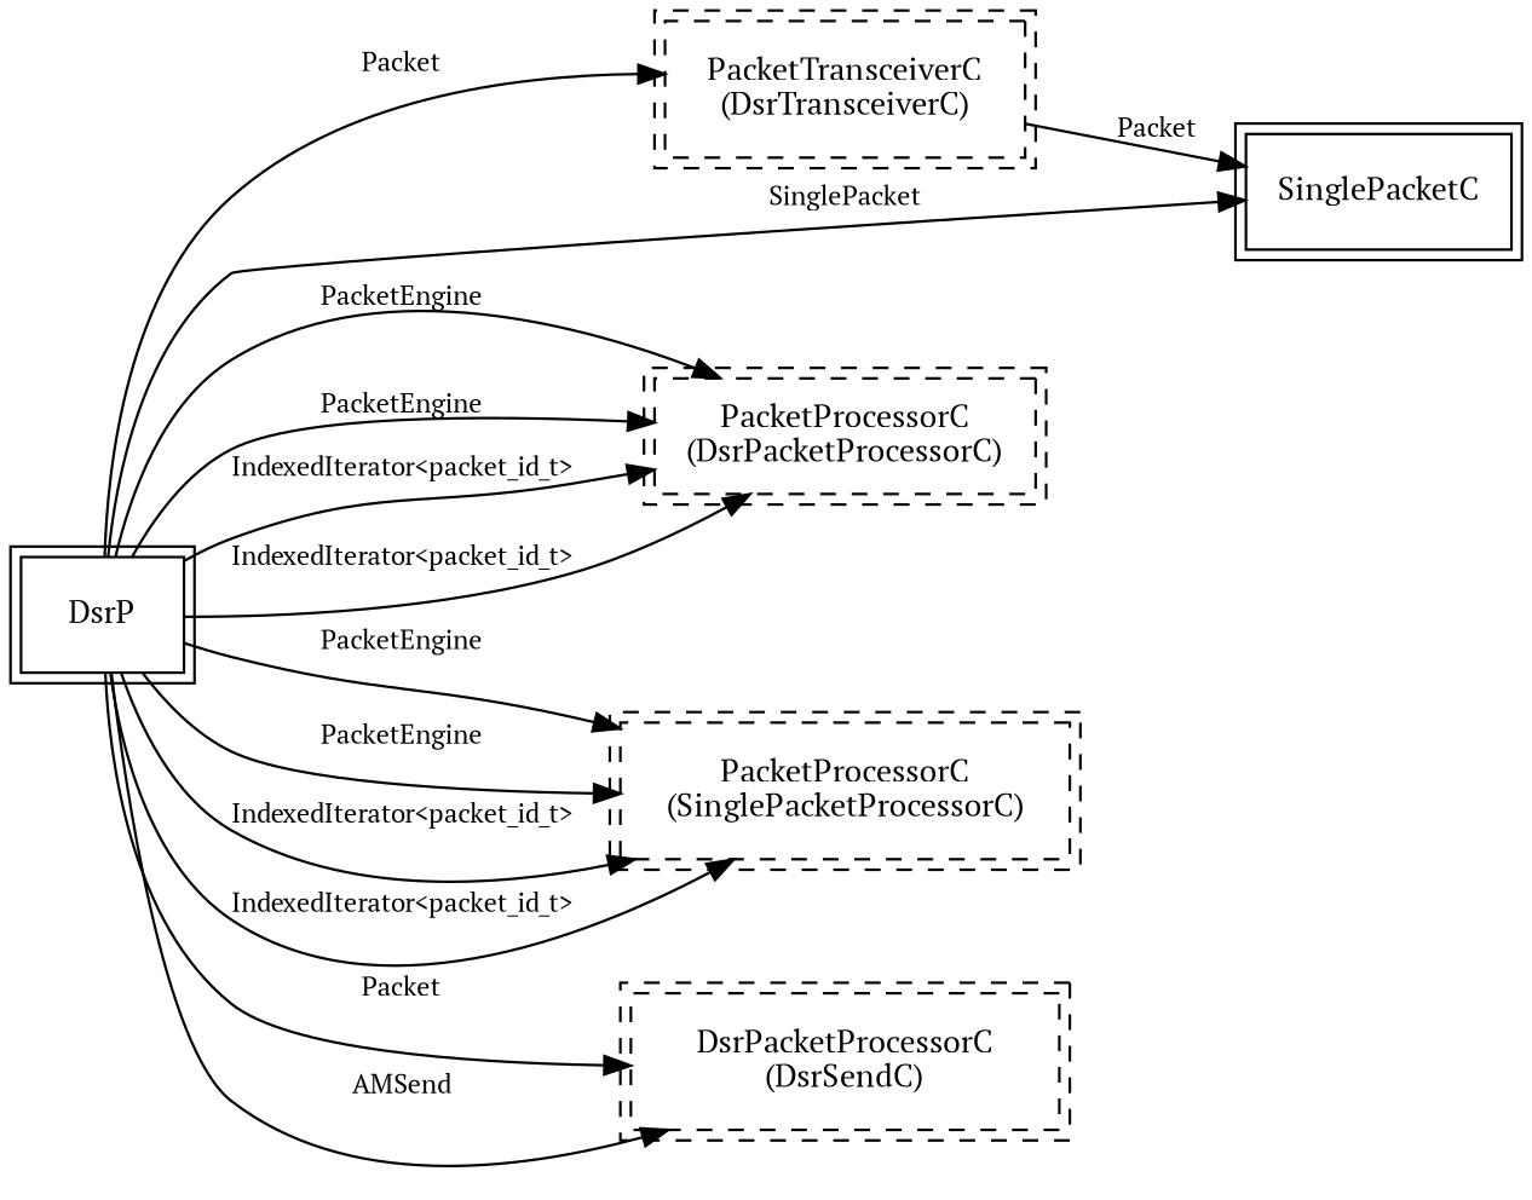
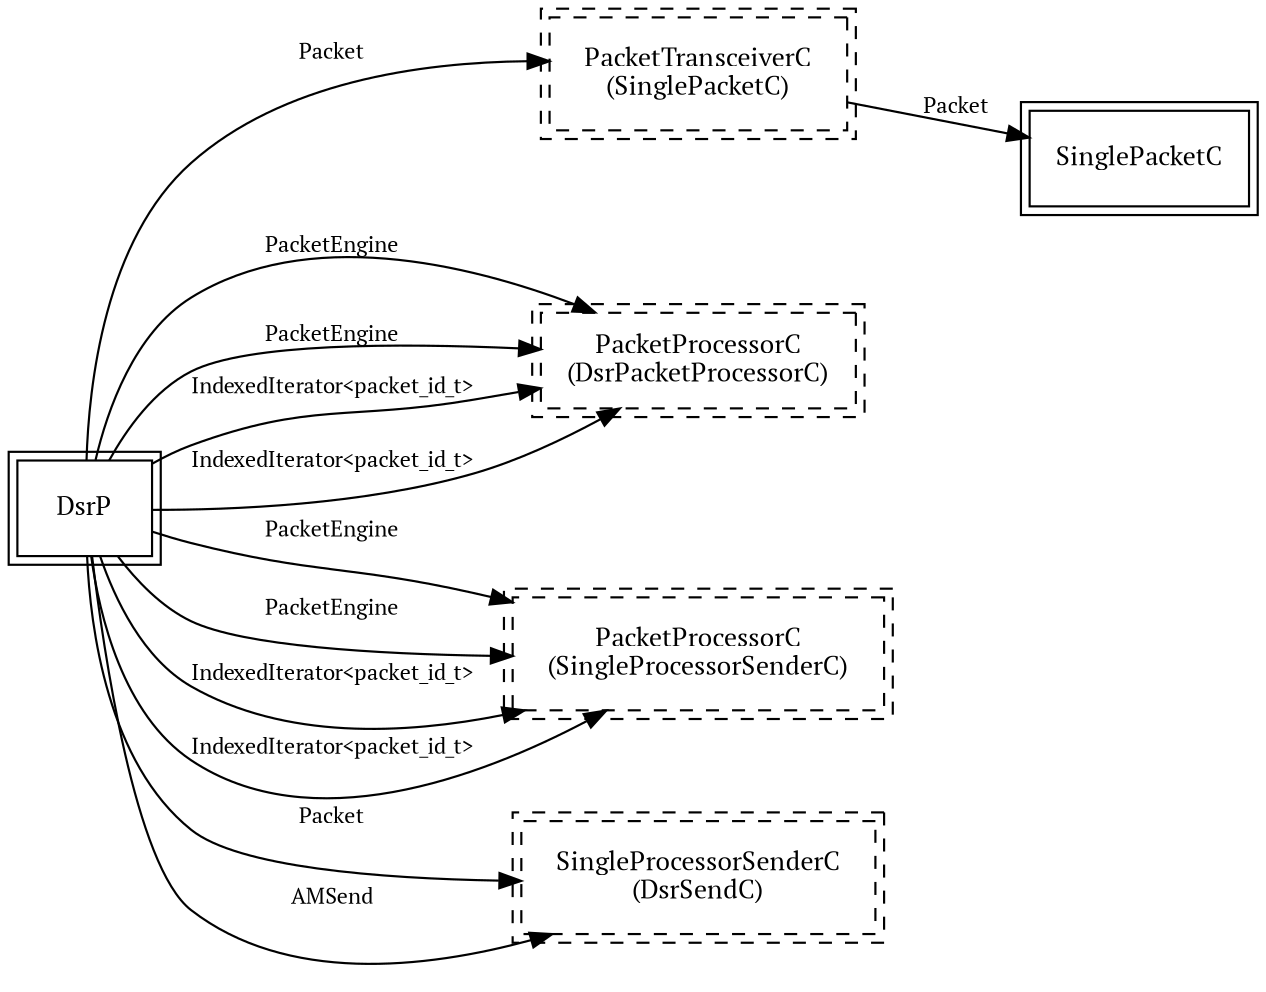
  digraph {
    fontname="PT Serif"
    rankdir=LR
    node [fontname="PT Serif" fontsize=12 peripheries=2 shape=box style=dashed]
    edge [fontname="PT Serif" fontsize=10]
-   n1 [label="PacketTransceiverC\n(DsrTransceiverC)"]
+   n1 [label="PacketTransceiverC\n(SinglePacketC)"]
    SinglePacketC [style=""]
    DsrP [style=""]
    n4 [label="PacketProcessorC\n(DsrPacketProcessorC)"]
-   n5 [label="PacketProcessorC\n(SinglePacketProcessorC)"]
-   n6 [label="DsrPacketProcessorC\n(DsrSendC)"]
+   n5 [label="PacketProcessorC\n(SingleProcessorSenderC)"]
+   n6 [label="SingleProcessorSenderC\n(DsrSendC)"]
    n1 -> SinglePacketC [label=Packet]
    DsrP -> n1 [label=Packet]
-   DsrP -> SinglePacketC [label=SinglePacket]
    DsrP -> n4 [label=PacketEngine]
    DsrP -> n4 [label=PacketEngine]
    DsrP -> n4 [label="IndexedIterator<packet_id_t>"]
    DsrP -> n4 [label="IndexedIterator<packet_id_t>"]
    DsrP -> n5 [label=PacketEngine]
    DsrP -> n5 [label=PacketEngine]
    DsrP -> n5 [label="IndexedIterator<packet_id_t>"]
    DsrP -> n5 [label="IndexedIterator<packet_id_t>"]
    DsrP -> n6 [label=Packet]
    DsrP -> n6 [label=AMSend]
  }
